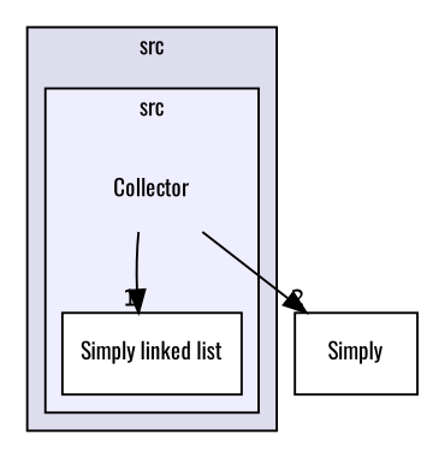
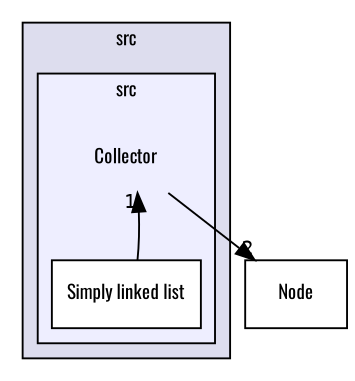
  digraph {
    compound=true
    fontname=Oswald
    node [fontname=Oswald fontsize=10 shape=box]
    edge [fontname=Oswald labeldistance=1.5 labelfontname=Helvetica labelfontsize=10]
    n1 [label=Collector shape=plaintext]
    n2 [color=black fillcolor=white label="Simply linked list" style=filled]
-   n3 [label=Simply]
+   n3 [label="Node"]
    subgraph cluster_1 {
      bgcolor="#ddddee"
      fontsize=10
      label=src
      pencolor=black
      subgraph cluster_2 {
        bgcolor="#eeeeff"
        fontsize=10
        label=src
        pencolor=black
        n1
        n2
      }
    }
-   n1 -> n2 [headlabel=1]
+   n2 -> n1 [headlabel=1]
    n1 -> n3 [headlabel=2]
  }
